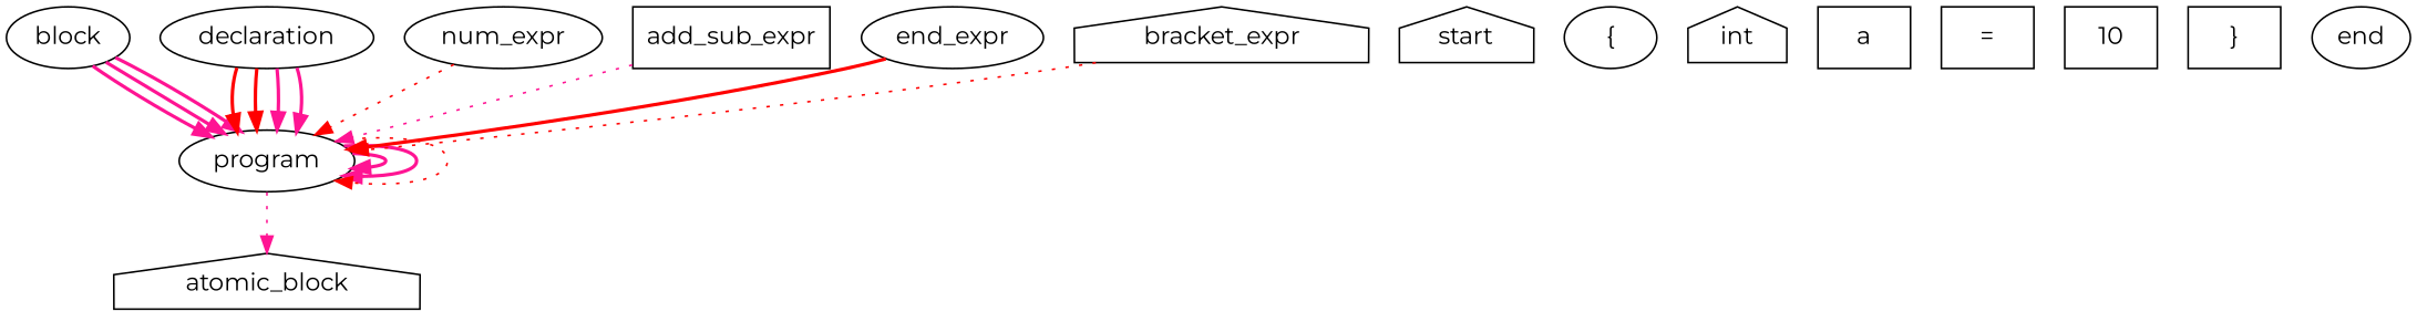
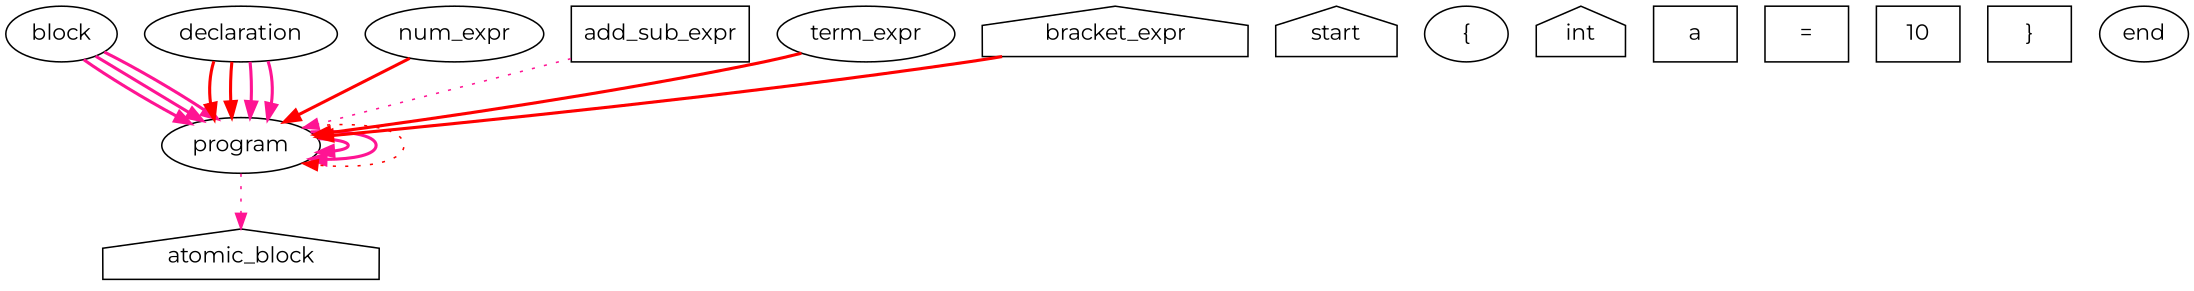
  digraph {
    fontname=Montserrat
    node [fontname=Montserrat shape=ellipse]
    edge [color=deeppink fontname=Montserrat style=bold]
    n1 [label=program]
    n2 [label=atomic_block shape=house]
    n3 [label=start shape=house]
    n4 [label=block]
    n5 [label="{"]
    n6 [label=declaration]
    n7 [label=int shape=house]
    n8 [label=a shape=box]
    n9 [label="=" shape=box]
    n10 [label=num_expr]
    n11 [label=add_sub_expr shape=box]
-   n12 [label=end_expr]
+   n12 [label=term_expr]
    n13 [label=bracket_expr shape=house]
    n14 [label=10 shape=box]
    n15 [label="}" shape=box]
    n16 [label=end]
    n1 -> n1
    n1 -> n1
    n1 -> n1 [color=red style=dotted]
    n1 -> n2 [style=dotted]
    n4 -> n1
    n4 -> n1
    n4 -> n1
    n6 -> n1 [color=red]
    n6 -> n1 [color=red]
    n6 -> n1
    n6 -> n1
-   n10 -> n1 [color=red style=dotted]
+   n10 -> n1 [color=red]
    n11 -> n1 [style=dotted]
    n12 -> n1 [color=red]
-   n13 -> n1 [color=red style=dotted]
+   n13 -> n1 [color=red]
  }
